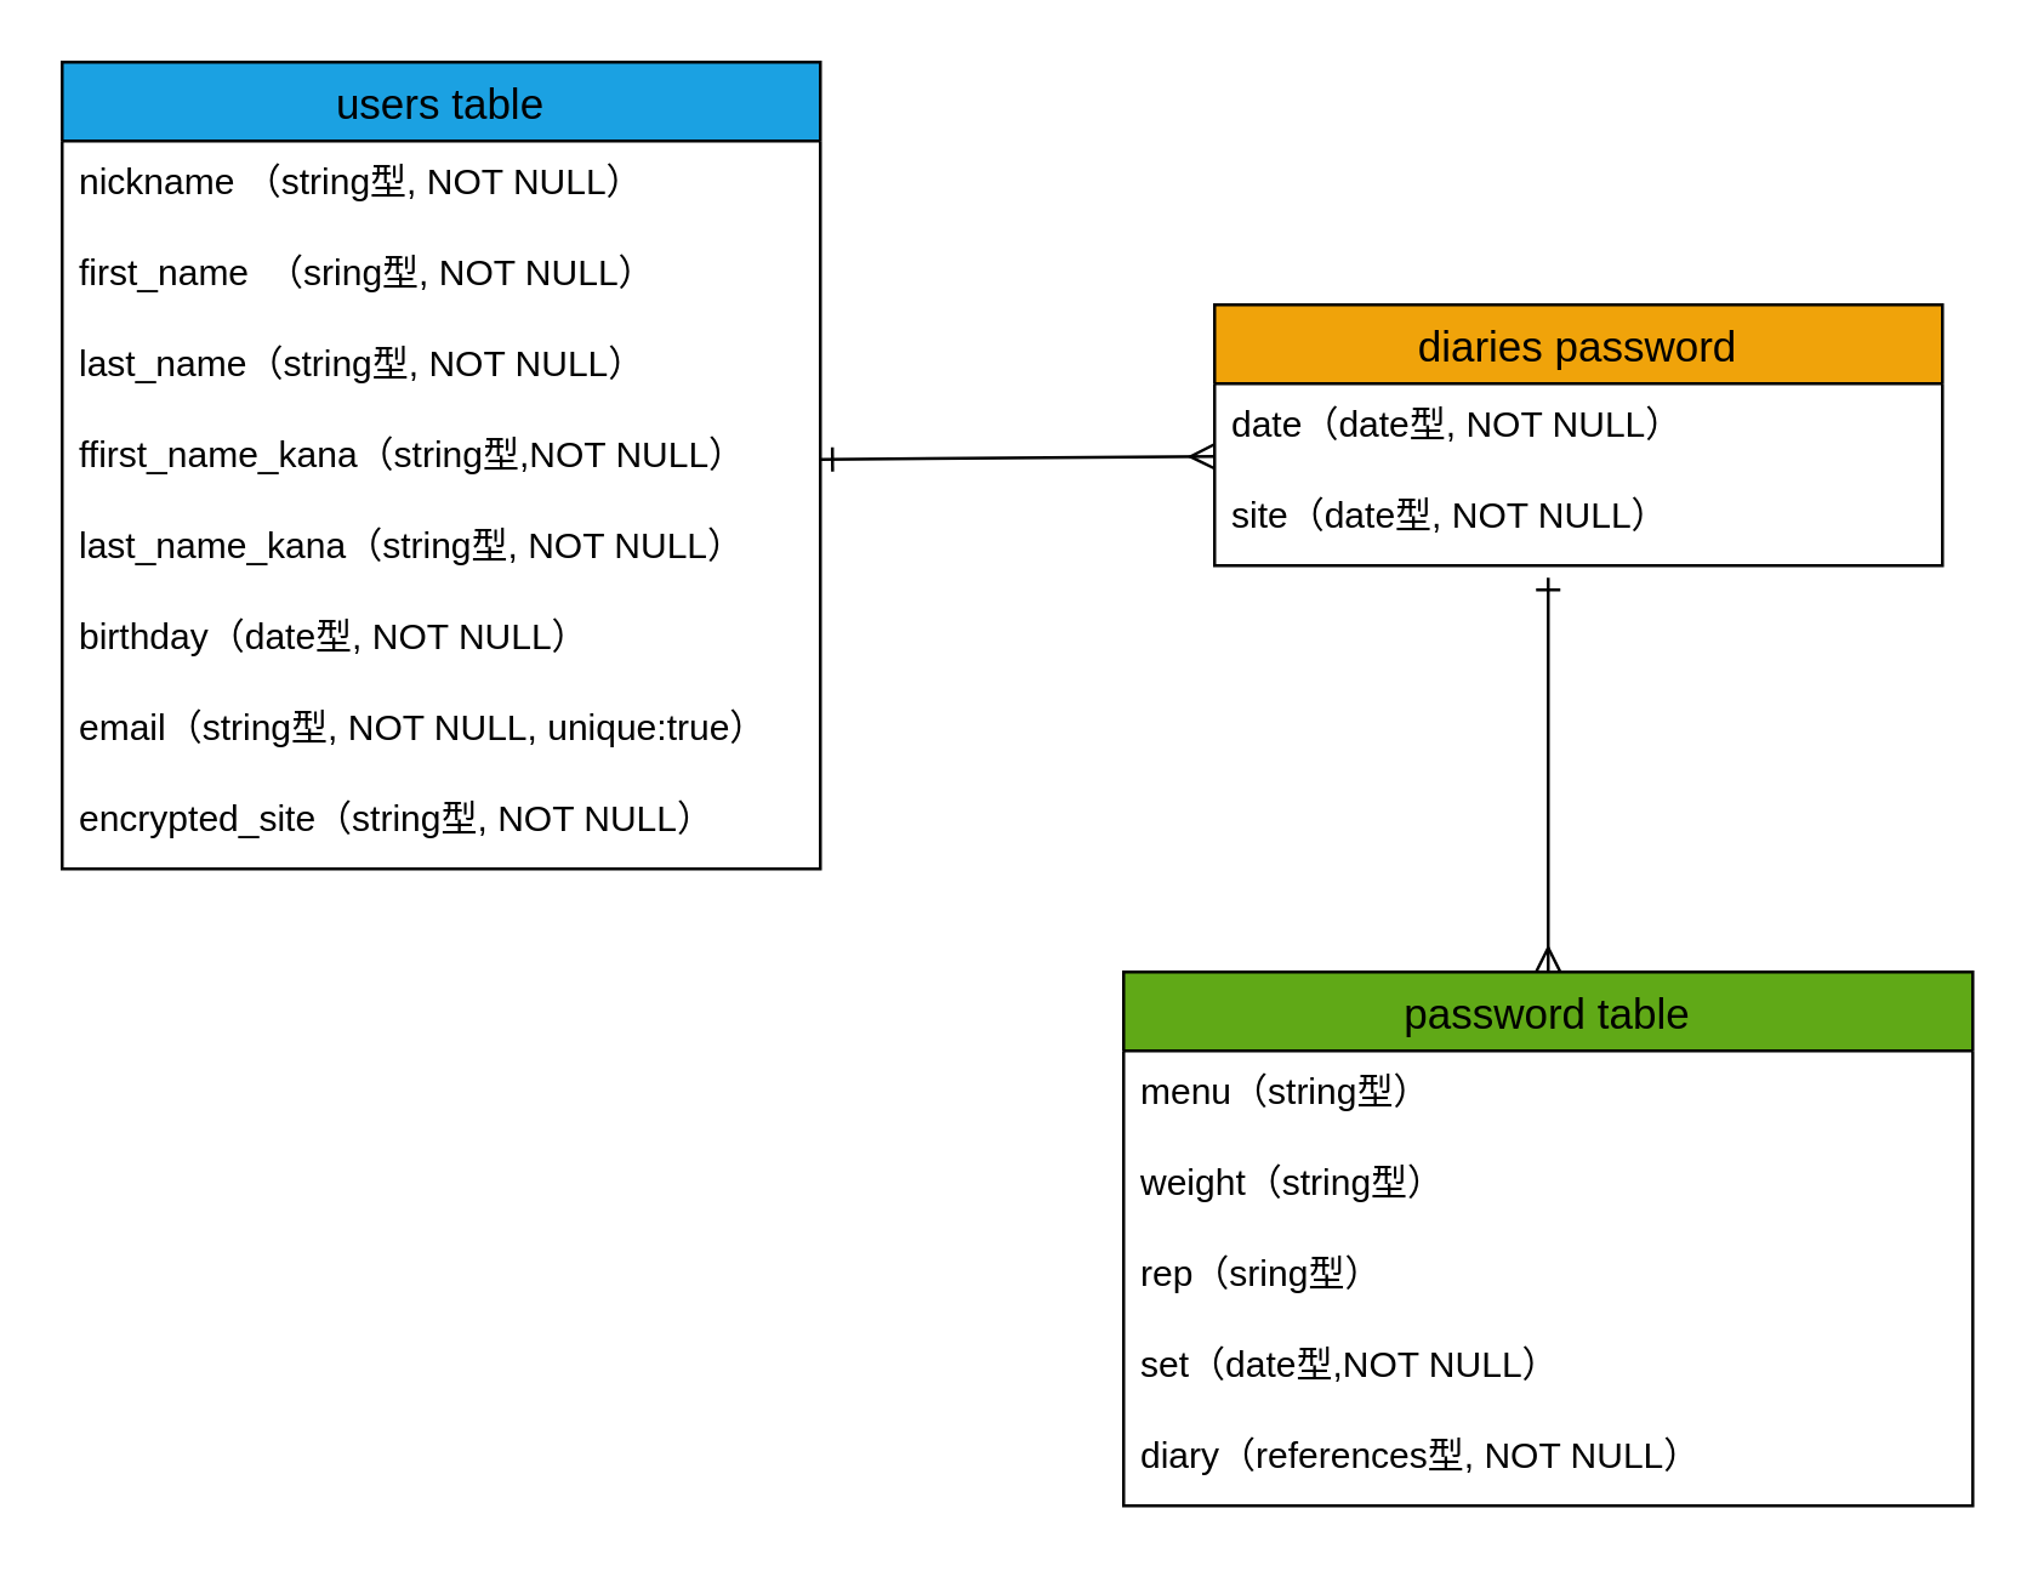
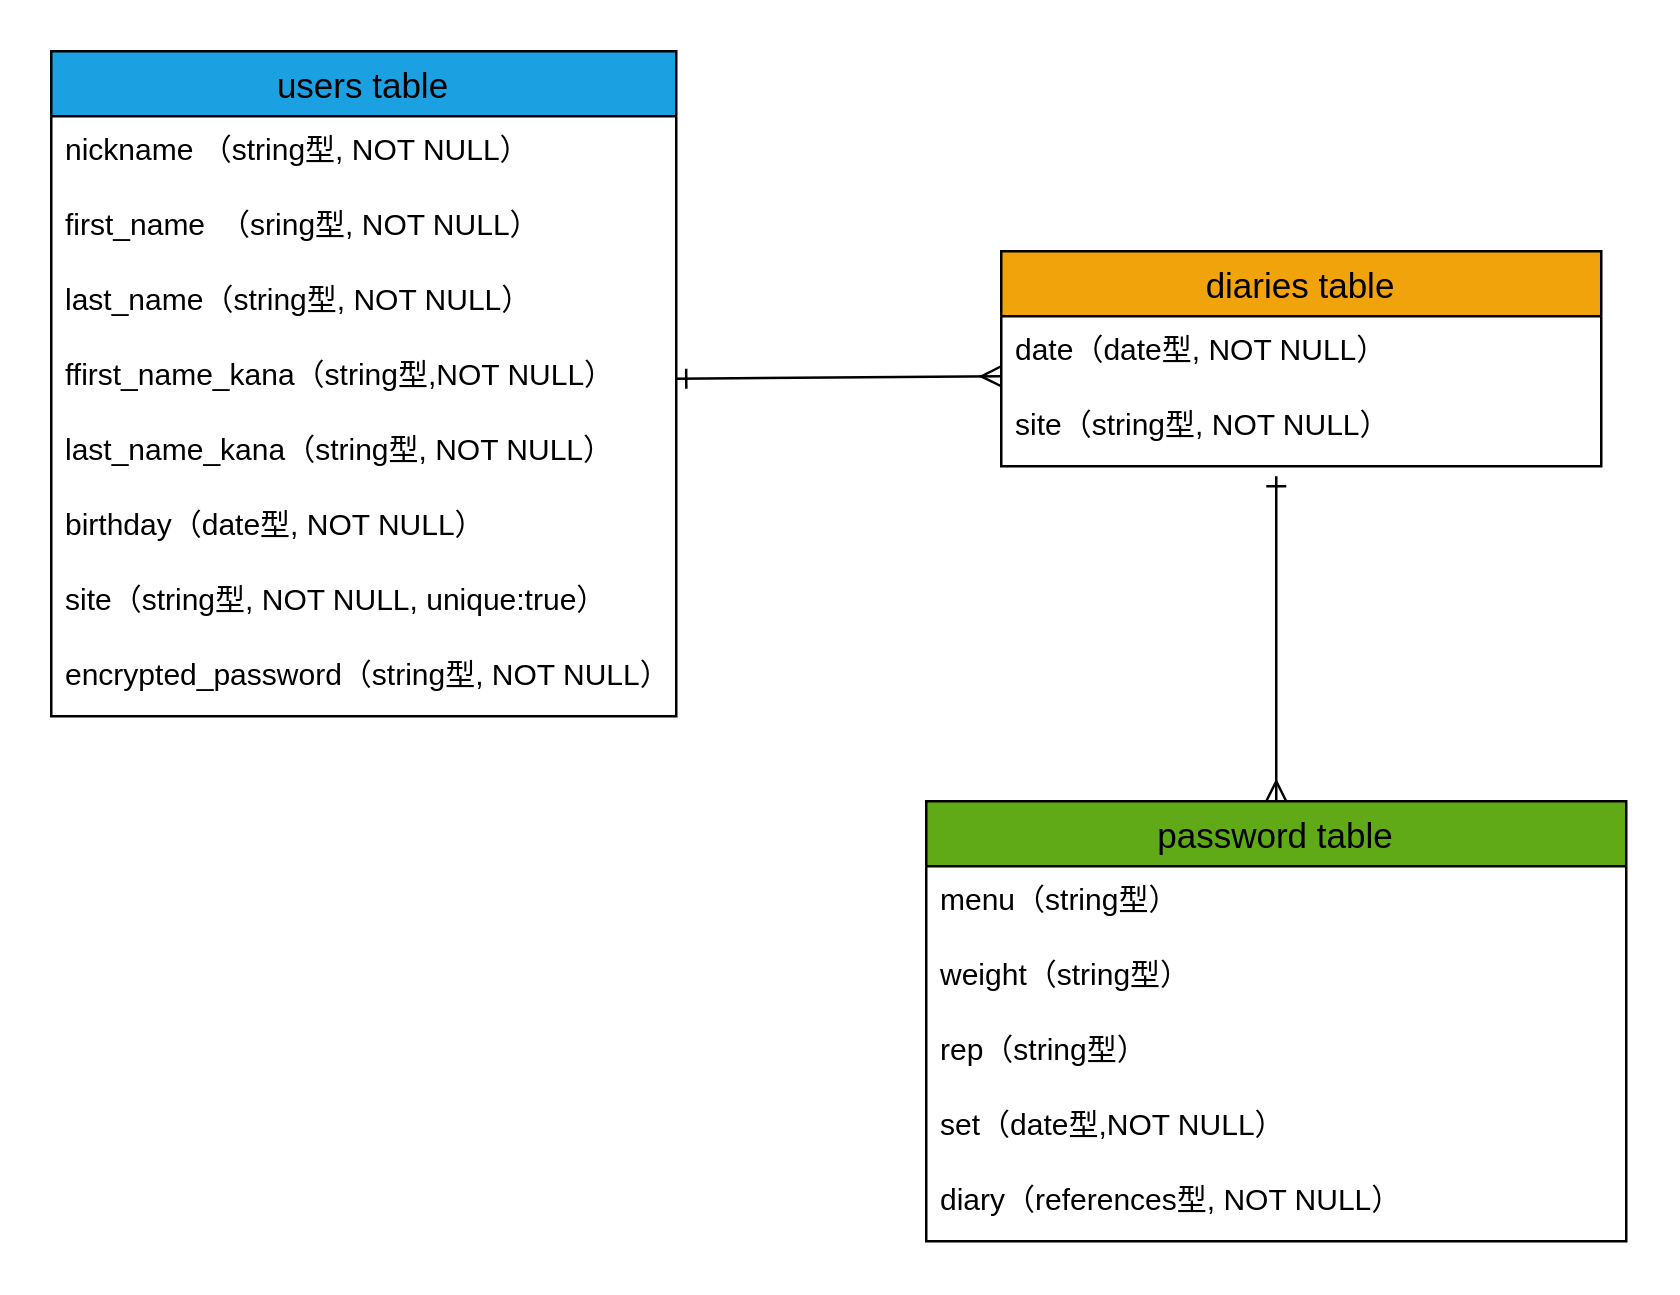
  <mxCell id="0" />
  <mxCell id="1" parent="0" />
  <mxCell id="2" value="users table" style="swimlane;fontStyle=0;childLayout=stackLayout;horizontal=1;startSize=26;horizontalStack=0;resizeParent=1;resizeParentMax=0;resizeLast=0;collapsible=1;marginBottom=0;align=center;fontSize=14;strokeColor=#000000;fillColor=#1ba1e2;fontColor=#000000;rounded=0;" parent="1" vertex="1"><mxGeometry x="20" y="20" width="250" height="266" as="geometry" /></mxCell>
  <mxCell id="3" value="nickname （string型, NOT NULL）" style="text;strokeColor=none;fillColor=none;spacingLeft=4;spacingRight=4;overflow=hidden;rotatable=0;points=[[0,0.5],[1,0.5]];portConstraint=eastwest;fontSize=12;" parent="2" vertex="1"><mxGeometry y="26" width="250" height="30" as="geometry" /></mxCell>
  <mxCell id="4" value="first_name　（sring型, NOT NULL）" style="text;strokeColor=none;fillColor=none;spacingLeft=4;spacingRight=4;overflow=hidden;rotatable=0;points=[[0,0.5],[1,0.5]];portConstraint=eastwest;fontSize=12;" parent="2" vertex="1"><mxGeometry y="56" width="250" height="30" as="geometry" /></mxCell>
  <mxCell id="5" value="last_name（string型, NOT NULL）" style="text;strokeColor=none;fillColor=none;spacingLeft=4;spacingRight=4;overflow=hidden;rotatable=0;points=[[0,0.5],[1,0.5]];portConstraint=eastwest;fontSize=12;" parent="2" vertex="1"><mxGeometry y="86" width="250" height="30" as="geometry" /></mxCell>
  <mxCell id="6" value="ffirst_name_kana（string型,NOT NULL）" style="text;strokeColor=none;fillColor=none;spacingLeft=4;spacingRight=4;overflow=hidden;rotatable=0;points=[[0,0.5],[1,0.5]];portConstraint=eastwest;fontSize=12;" parent="2" vertex="1"><mxGeometry y="116" width="250" height="30" as="geometry" /></mxCell>
  <mxCell id="7" value="last_name_kana（string型, NOT NULL）" style="text;strokeColor=none;fillColor=none;spacingLeft=4;spacingRight=4;overflow=hidden;rotatable=0;points=[[0,0.5],[1,0.5]];portConstraint=eastwest;fontSize=12;" parent="2" vertex="1"><mxGeometry y="146" width="250" height="30" as="geometry" /></mxCell>
  <mxCell id="8" value="birthday（date型, NOT NULL）" style="text;strokeColor=none;fillColor=none;spacingLeft=4;spacingRight=4;overflow=hidden;rotatable=0;points=[[0,0.5],[1,0.5]];portConstraint=eastwest;fontSize=12;" parent="2" vertex="1"><mxGeometry y="176" width="250" height="30" as="geometry" /></mxCell>
- <mxCell id="9" value="email（string型, NOT NULL, unique:true）" style="text;strokeColor=none;fillColor=none;spacingLeft=4;spacingRight=4;overflow=hidden;rotatable=0;points=[[0,0.5],[1,0.5]];portConstraint=eastwest;fontSize=12;" parent="2" vertex="1"><mxGeometry y="206" width="250" height="30" as="geometry" /></mxCell>
- <mxCell id="10" value="encrypted_site（string型, NOT NULL）" style="text;strokeColor=none;fillColor=none;spacingLeft=4;spacingRight=4;overflow=hidden;rotatable=0;points=[[0,0.5],[1,0.5]];portConstraint=eastwest;fontSize=12;" parent="2" vertex="1"><mxGeometry y="236" width="250" height="30" as="geometry" /></mxCell>
- <mxCell id="11" value="diaries password" style="swimlane;fontStyle=0;childLayout=stackLayout;horizontal=1;startSize=26;horizontalStack=0;resizeParent=1;resizeParentMax=0;resizeLast=0;collapsible=1;marginBottom=0;align=center;fontSize=14;fillColor=#f0a30a;fontColor=#000000;strokeColor=#000000;" parent="1" vertex="1"><mxGeometry x="400" y="100" width="240" height="86" as="geometry" /></mxCell>
+ <mxCell id="9" value="site（string型, NOT NULL, unique:true）" style="text;strokeColor=none;fillColor=none;spacingLeft=4;spacingRight=4;overflow=hidden;rotatable=0;points=[[0,0.5],[1,0.5]];portConstraint=eastwest;fontSize=12;" parent="2" vertex="1"><mxGeometry y="206" width="250" height="30" as="geometry" /></mxCell>
+ <mxCell id="10" value="encrypted_password（string型, NOT NULL）" style="text;strokeColor=none;fillColor=none;spacingLeft=4;spacingRight=4;overflow=hidden;rotatable=0;points=[[0,0.5],[1,0.5]];portConstraint=eastwest;fontSize=12;" parent="2" vertex="1"><mxGeometry y="236" width="250" height="30" as="geometry" /></mxCell>
+ <mxCell id="11" value="diaries table" style="swimlane;fontStyle=0;childLayout=stackLayout;horizontal=1;startSize=26;horizontalStack=0;resizeParent=1;resizeParentMax=0;resizeLast=0;collapsible=1;marginBottom=0;align=center;fontSize=14;fillColor=#f0a30a;fontColor=#000000;strokeColor=#000000;" parent="1" vertex="1"><mxGeometry x="400" y="100" width="240" height="86" as="geometry" /></mxCell>
  <mxCell id="12" value="date（date型, NOT NULL）" style="text;strokeColor=none;fillColor=none;spacingLeft=4;spacingRight=4;overflow=hidden;rotatable=0;points=[[0,0.5],[1,0.5]];portConstraint=eastwest;fontSize=12;" parent="11" vertex="1"><mxGeometry y="26" width="240" height="30" as="geometry" /></mxCell>
- <mxCell id="13" value="site（date型, NOT NULL）" style="text;strokeColor=none;fillColor=none;spacingLeft=4;spacingRight=4;overflow=hidden;rotatable=0;points=[[0,0.5],[1,0.5]];portConstraint=eastwest;fontSize=12;" parent="11" vertex="1"><mxGeometry y="56" width="240" height="30" as="geometry" /></mxCell>
+ <mxCell id="13" value="site（string型, NOT NULL）" style="text;strokeColor=none;fillColor=none;spacingLeft=4;spacingRight=4;overflow=hidden;rotatable=0;points=[[0,0.5],[1,0.5]];portConstraint=eastwest;fontSize=12;" parent="11" vertex="1"><mxGeometry y="56" width="240" height="30" as="geometry" /></mxCell>
  <mxCell id="14" style="edgeStyle=none;html=1;exitX=0.5;exitY=0;exitDx=0;exitDy=0;startArrow=ERmany;startFill=0;endArrow=ERone;endFill=0;" parent="1" source="15" edge="1"><mxGeometry relative="1" as="geometry"><mxPoint x="510" y="190" as="targetPoint" /></mxGeometry></mxCell>
  <mxCell id="15" value="password table" style="swimlane;fontStyle=0;childLayout=stackLayout;horizontal=1;startSize=26;horizontalStack=0;resizeParent=1;resizeParentMax=0;resizeLast=0;collapsible=1;marginBottom=0;align=center;fontSize=14;swimlaneFillColor=none;strokeColor=#000000;fillColor=#60a917;fontColor=#000000;labelBackgroundColor=none;" parent="1" vertex="1"><mxGeometry x="370" y="320" width="280" height="176" as="geometry" /></mxCell>
  <mxCell id="16" value="menu（string型）" style="text;spacingLeft=4;spacingRight=4;overflow=hidden;rotatable=0;points=[[0,0.5],[1,0.5]];portConstraint=eastwest;fontSize=12;" parent="15" vertex="1"><mxGeometry y="26" width="280" height="30" as="geometry" /></mxCell>
  <mxCell id="17" value="weight（string型）" style="text;strokeColor=none;fillColor=none;spacingLeft=4;spacingRight=4;overflow=hidden;rotatable=0;points=[[0,0.5],[1,0.5]];portConstraint=eastwest;fontSize=12;" parent="15" vertex="1"><mxGeometry y="56" width="280" height="30" as="geometry" /></mxCell>
- <mxCell id="18" value="rep（sring型）" style="text;strokeColor=none;fillColor=none;spacingLeft=4;spacingRight=4;overflow=hidden;rotatable=0;points=[[0,0.5],[1,0.5]];portConstraint=eastwest;fontSize=12;" parent="15" vertex="1"><mxGeometry y="86" width="280" height="30" as="geometry" /></mxCell>
+ <mxCell id="18" value="rep（string型）" style="text;strokeColor=none;fillColor=none;spacingLeft=4;spacingRight=4;overflow=hidden;rotatable=0;points=[[0,0.5],[1,0.5]];portConstraint=eastwest;fontSize=12;" parent="15" vertex="1"><mxGeometry y="86" width="280" height="30" as="geometry" /></mxCell>
  <mxCell id="19" value="set（date型,NOT NULL）" style="text;strokeColor=none;fillColor=none;spacingLeft=4;spacingRight=4;overflow=hidden;rotatable=0;points=[[0,0.5],[1,0.5]];portConstraint=eastwest;fontSize=12;" parent="15" vertex="1"><mxGeometry y="116" width="280" height="30" as="geometry" /></mxCell>
  <mxCell id="20" value="diary（references型, NOT NULL）" style="text;strokeColor=none;fillColor=none;spacingLeft=4;spacingRight=4;overflow=hidden;rotatable=0;points=[[0,0.5],[1,0.5]];portConstraint=eastwest;fontSize=12;" parent="15" vertex="1"><mxGeometry y="146" width="280" height="30" as="geometry" /></mxCell>
  <mxCell id="21" style="edgeStyle=none;html=1;exitX=1;exitY=0.5;exitDx=0;exitDy=0;startArrow=ERone;startFill=0;endArrow=ERmany;endFill=0;" parent="1" source="6" edge="1"><mxGeometry relative="1" as="geometry"><mxPoint x="400" y="150" as="targetPoint" /></mxGeometry></mxCell>
